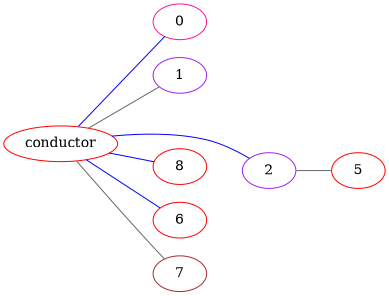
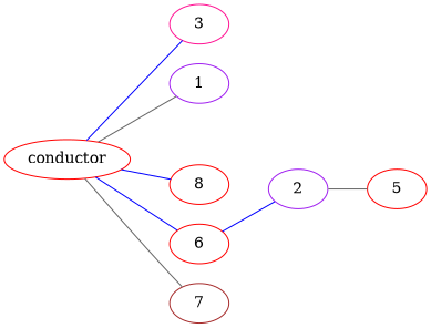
  digraph {
    rankdir=LR
    node [color=red]
    edge [color=blue dir=none]
-   0 [color=deeppink]
+   0 [color=deeppink label=3]
    1 [color=purple]
    2 [color=purple]
    n4 [label=8]
    5
    6
    7 [color=brown]
    conductor
    subgraph sub_1 {
      0
      1
      2
      n4
      5
      6
      7
      conductor
    }
    2 -> 5 [color=gray40]
    conductor -> 0
    conductor -> 1 [color=gray40]
-   conductor -> 2
+   6 -> 2
    conductor -> n4
    conductor -> 6
    conductor -> 7 [color=gray40]
  }
